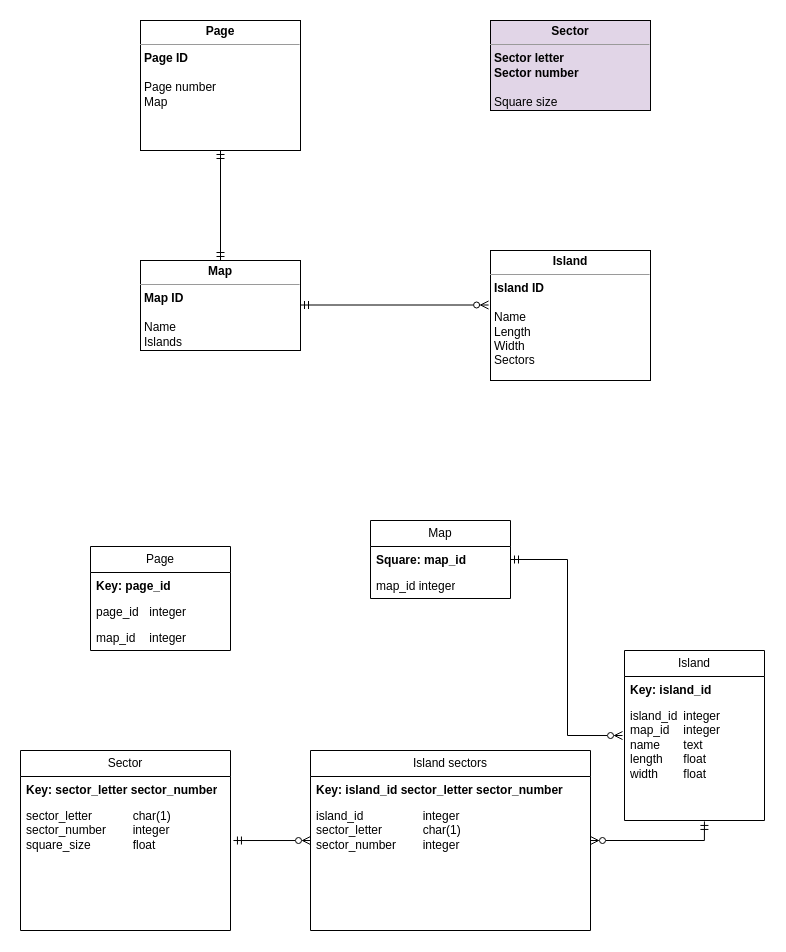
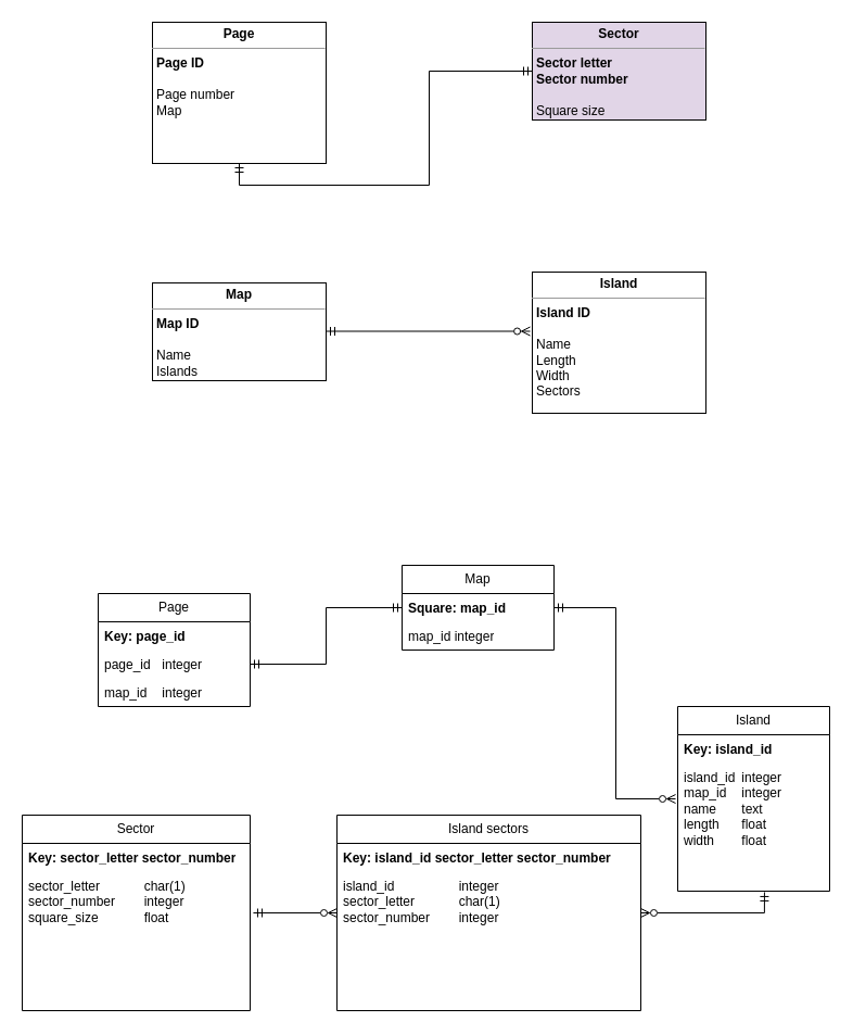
  <mxCell id="0" />
  <mxCell id="1" parent="0" />
- <mxCell id="2" style="edgeStyle=orthogonalEdgeStyle;rounded=0;orthogonalLoop=1;jettySize=auto;html=1;exitX=0.5;exitY=1;exitDx=0;exitDy=0;entryX=0.5;entryY=0;entryDx=0;entryDy=0;endArrow=ERmandOne;endFill=0;startArrow=ERmandOne;startFill=0;" parent="1" source="3" target="4" edge="1"><mxGeometry relative="1" as="geometry" /></mxCell>
+ <mxCell id="2" style="edgeStyle=orthogonalEdgeStyle;rounded=0;orthogonalLoop=1;jettySize=auto;html=1;exitX=0.5;exitY=1;exitDx=0;exitDy=0;endArrow=ERmandOne;endFill=0;startArrow=ERmandOne;startFill=0;" parent="1" source="3" target="6" edge="1"><mxGeometry relative="1" as="geometry" /></mxCell>
  <mxCell id="3" value="&lt;p style=&quot;margin:0px;margin-top:4px;text-align:center;&quot;&gt;&lt;b&gt;Page&lt;/b&gt;&lt;/p&gt;&lt;hr size=&quot;1&quot;&gt;&lt;p style=&quot;margin:0px;margin-left:4px;&quot;&gt;&lt;b&gt;Page ID&lt;/b&gt;&lt;/p&gt;&lt;p style=&quot;margin:0px;margin-left:4px;&quot;&gt;&lt;br&gt;&lt;/p&gt;&lt;p style=&quot;margin:0px;margin-left:4px;&quot;&gt;Page number&lt;/p&gt;&lt;p style=&quot;margin:0px;margin-left:4px;&quot;&gt;Map&lt;/p&gt;&lt;p style=&quot;margin:0px;margin-left:4px;&quot;&gt;&lt;br&gt;&lt;/p&gt;" style="verticalAlign=top;align=left;overflow=fill;fontSize=12;fontFamily=Helvetica;html=1;whiteSpace=wrap;" parent="1" vertex="1"><mxGeometry x="140" y="20" width="160" height="130" as="geometry" /></mxCell>
  <mxCell id="4" value="&lt;p style=&quot;margin:0px;margin-top:4px;text-align:center;&quot;&gt;&lt;b&gt;Map&lt;/b&gt;&lt;/p&gt;&lt;hr size=&quot;1&quot;&gt;&lt;p style=&quot;margin:0px;margin-left:4px;&quot;&gt;&lt;b&gt;Map ID&lt;/b&gt;&lt;/p&gt;&lt;p style=&quot;margin:0px;margin-left:4px;&quot;&gt;&lt;br&gt;&lt;/p&gt;&lt;p style=&quot;margin:0px;margin-left:4px;&quot;&gt;Name&lt;/p&gt;&lt;p style=&quot;margin:0px;margin-left:4px;&quot;&gt;Islands&lt;/p&gt;&lt;p style=&quot;margin:0px;margin-left:4px;&quot;&gt;&lt;br&gt;&lt;/p&gt;" style="verticalAlign=top;align=left;overflow=fill;fontSize=12;fontFamily=Helvetica;html=1;whiteSpace=wrap;" parent="1" vertex="1"><mxGeometry x="140" y="260" width="160" height="90" as="geometry" /></mxCell>
  <mxCell id="5" value="&lt;p style=&quot;margin:0px;margin-top:4px;text-align:center;&quot;&gt;&lt;b&gt;Island&lt;/b&gt;&lt;/p&gt;&lt;hr size=&quot;1&quot;&gt;&lt;p style=&quot;margin:0px;margin-left:4px;&quot;&gt;&lt;b&gt;Island ID&lt;/b&gt;&lt;/p&gt;&lt;p style=&quot;margin:0px;margin-left:4px;&quot;&gt;&lt;br&gt;&lt;/p&gt;&lt;p style=&quot;margin:0px;margin-left:4px;&quot;&gt;Name&lt;/p&gt;&lt;p style=&quot;margin:0px;margin-left:4px;&quot;&gt;Length&lt;/p&gt;&lt;p style=&quot;margin:0px;margin-left:4px;&quot;&gt;Width&lt;/p&gt;&lt;p style=&quot;margin:0px;margin-left:4px;&quot;&gt;Sectors&lt;/p&gt;&lt;p style=&quot;margin:0px;margin-left:4px;&quot;&gt;&lt;br&gt;&lt;/p&gt;" style="verticalAlign=top;align=left;overflow=fill;fontSize=12;fontFamily=Helvetica;html=1;whiteSpace=wrap;" parent="1" vertex="1"><mxGeometry x="490" y="250" width="160" height="130" as="geometry" /></mxCell>
  <mxCell id="6" value="&lt;p style=&quot;margin:0px;margin-top:4px;text-align:center;&quot;&gt;&lt;b&gt;Sector&lt;/b&gt;&lt;/p&gt;&lt;hr size=&quot;1&quot;&gt;&lt;p style=&quot;margin:0px;margin-left:4px;&quot;&gt;&lt;b&gt;Sector letter&lt;/b&gt;&lt;/p&gt;&lt;p style=&quot;margin:0px;margin-left:4px;&quot;&gt;&lt;b&gt;Sector number&lt;/b&gt;&lt;/p&gt;&lt;p style=&quot;margin:0px;margin-left:4px;&quot;&gt;&lt;br&gt;&lt;/p&gt;&lt;p style=&quot;margin:0px;margin-left:4px;&quot;&gt;Square size&lt;/p&gt;&lt;p style=&quot;margin:0px;margin-left:4px;&quot;&gt;&lt;br&gt;&lt;/p&gt;&lt;p style=&quot;margin:0px;margin-left:4px;&quot;&gt;&lt;br&gt;&lt;/p&gt;&lt;p style=&quot;margin:0px;margin-left:4px;&quot;&gt;&lt;br&gt;&lt;/p&gt;" style="verticalAlign=top;align=left;overflow=fill;fontSize=12;fontFamily=Helvetica;html=1;whiteSpace=wrap;fillColor=#e1d5e7;" parent="1" vertex="1"><mxGeometry x="490" y="20" width="160" height="90" as="geometry" /></mxCell>
  <mxCell id="7" style="rounded=0;orthogonalLoop=1;jettySize=auto;html=1;exitX=1;exitY=0.5;exitDx=0;exitDy=0;entryX=-0.012;entryY=0.423;entryDx=0;entryDy=0;entryPerimeter=0;edgeStyle=orthogonalEdgeStyle;endArrow=ERzeroToMany;endFill=0;startArrow=ERmandOne;startFill=0;" parent="1" edge="1"><mxGeometry relative="1" as="geometry"><mxPoint x="300" y="304.51" as="sourcePoint" /><mxPoint x="488.08" y="304.5" as="targetPoint" /></mxGeometry></mxCell>
  <mxCell id="8" value="Page" style="swimlane;fontStyle=0;childLayout=stackLayout;horizontal=1;startSize=26;fillColor=none;horizontalStack=0;resizeParent=1;resizeParentMax=0;resizeLast=0;collapsible=1;marginBottom=0;whiteSpace=wrap;html=1;" parent="1" vertex="1"><mxGeometry x="90" y="546" width="140" height="104" as="geometry" /></mxCell>
  <mxCell id="9" value="&lt;b&gt;Key: page_id&lt;/b&gt;" style="text;strokeColor=none;fillColor=none;align=left;verticalAlign=top;spacingLeft=4;spacingRight=4;overflow=hidden;rotatable=0;points=[[0,0.5],[1,0.5]];portConstraint=eastwest;whiteSpace=wrap;html=1;" parent="8" vertex="1"><mxGeometry y="26" width="140" height="26" as="geometry" /></mxCell>
  <mxCell id="10" value="page_id &lt;span style=&quot;white-space: pre;&quot;&gt;&#09;&lt;/span&gt;integer" style="text;strokeColor=none;fillColor=none;align=left;verticalAlign=top;spacingLeft=4;spacingRight=4;overflow=hidden;rotatable=0;points=[[0,0.5],[1,0.5]];portConstraint=eastwest;whiteSpace=wrap;html=1;" parent="8" vertex="1"><mxGeometry y="52" width="140" height="26" as="geometry" /></mxCell>
  <mxCell id="11" value="map_id &lt;span style=&quot;white-space: pre;&quot;&gt;&#09;&lt;/span&gt;integer" style="text;strokeColor=none;fillColor=none;align=left;verticalAlign=top;spacingLeft=4;spacingRight=4;overflow=hidden;rotatable=0;points=[[0,0.5],[1,0.5]];portConstraint=eastwest;whiteSpace=wrap;html=1;" parent="8" vertex="1"><mxGeometry y="78" width="140" height="26" as="geometry" /></mxCell>
  <mxCell id="12" value="Map" style="swimlane;fontStyle=0;childLayout=stackLayout;horizontal=1;startSize=26;fillColor=none;horizontalStack=0;resizeParent=1;resizeParentMax=0;resizeLast=0;collapsible=1;marginBottom=0;whiteSpace=wrap;html=1;" parent="1" vertex="1"><mxGeometry x="370" y="520" width="140" height="78" as="geometry" /></mxCell>
  <mxCell id="13" value="&lt;b&gt;Square: map_id&lt;/b&gt;" style="text;strokeColor=none;fillColor=none;align=left;verticalAlign=top;spacingLeft=4;spacingRight=4;overflow=hidden;rotatable=0;points=[[0,0.5],[1,0.5]];portConstraint=eastwest;whiteSpace=wrap;html=1;" parent="12" vertex="1"><mxGeometry y="26" width="140" height="26" as="geometry" /></mxCell>
  <mxCell id="14" value="map_id integer" style="text;strokeColor=none;fillColor=none;align=left;verticalAlign=top;spacingLeft=4;spacingRight=4;overflow=hidden;rotatable=0;points=[[0,0.5],[1,0.5]];portConstraint=eastwest;whiteSpace=wrap;html=1;" parent="12" vertex="1"><mxGeometry y="52" width="140" height="26" as="geometry" /></mxCell>
+ <mxCell id="15" style="edgeStyle=orthogonalEdgeStyle;rounded=0;orthogonalLoop=1;jettySize=auto;html=1;exitX=1;exitY=0.5;exitDx=0;exitDy=0;startArrow=ERmandOne;startFill=0;endArrow=ERmandOne;endFill=0;entryX=0;entryY=0.5;entryDx=0;entryDy=0;" parent="1" source="10" target="13" edge="1"><mxGeometry relative="1" as="geometry"><mxPoint x="340" y="585" as="targetPoint" /></mxGeometry></mxCell>
  <mxCell id="16" value="Island" style="swimlane;fontStyle=0;childLayout=stackLayout;horizontal=1;startSize=26;fillColor=none;horizontalStack=0;resizeParent=1;resizeParentMax=0;resizeLast=0;collapsible=1;marginBottom=0;whiteSpace=wrap;html=1;" parent="1" vertex="1"><mxGeometry x="624" y="650" width="140" height="170" as="geometry" /></mxCell>
  <mxCell id="17" value="&lt;b&gt;Key: island_id&lt;/b&gt;" style="text;strokeColor=none;fillColor=none;align=left;verticalAlign=top;spacingLeft=4;spacingRight=4;overflow=hidden;rotatable=0;points=[[0,0.5],[1,0.5]];portConstraint=eastwest;whiteSpace=wrap;html=1;" parent="16" vertex="1"><mxGeometry y="26" width="140" height="26" as="geometry" /></mxCell>
  <mxCell id="18" value="island_id &lt;span style=&quot;white-space: pre;&quot;&gt;&#09;&lt;/span&gt;integer&lt;br&gt;map_id &lt;span style=&quot;white-space: pre;&quot;&gt;&#09;&lt;/span&gt;integer&lt;br&gt;name &lt;span style=&quot;white-space: pre;&quot;&gt;&#09;&lt;/span&gt;text&lt;br&gt;length &lt;span style=&quot;white-space: pre;&quot;&gt;&#09;&lt;/span&gt;float&lt;br&gt;width &lt;span style=&quot;white-space: pre;&quot;&gt;&#09;&lt;/span&gt;float" style="text;strokeColor=none;fillColor=none;align=left;verticalAlign=top;spacingLeft=4;spacingRight=4;overflow=hidden;rotatable=0;points=[[0,0.5],[1,0.5]];portConstraint=eastwest;whiteSpace=wrap;html=1;" parent="16" vertex="1"><mxGeometry y="52" width="140" height="118" as="geometry" /></mxCell>
  <mxCell id="19" style="edgeStyle=orthogonalEdgeStyle;rounded=0;orthogonalLoop=1;jettySize=auto;html=1;exitX=1;exitY=0.5;exitDx=0;exitDy=0;entryX=-0.014;entryY=0.28;entryDx=0;entryDy=0;entryPerimeter=0;startArrow=ERmandOne;startFill=0;endArrow=ERzeroToMany;endFill=0;" parent="1" source="13" target="18" edge="1"><mxGeometry relative="1" as="geometry" /></mxCell>
  <mxCell id="20" value="Sector" style="swimlane;fontStyle=0;childLayout=stackLayout;horizontal=1;startSize=26;fillColor=none;horizontalStack=0;resizeParent=1;resizeParentMax=0;resizeLast=0;collapsible=1;marginBottom=0;whiteSpace=wrap;html=1;" parent="1" vertex="1"><mxGeometry x="20" y="750" width="210" height="180" as="geometry" /></mxCell>
  <mxCell id="21" value="&lt;b&gt;Key: sector_letter sector_number&lt;/b&gt;" style="text;strokeColor=none;fillColor=none;align=left;verticalAlign=top;spacingLeft=4;spacingRight=4;overflow=hidden;rotatable=0;points=[[0,0.5],[1,0.5]];portConstraint=eastwest;whiteSpace=wrap;html=1;" parent="20" vertex="1"><mxGeometry y="26" width="210" height="26" as="geometry" /></mxCell>
  <mxCell id="22" value="sector_letter &lt;span style=&quot;white-space: pre;&quot;&gt;&#09;&lt;/span&gt;&lt;span style=&quot;white-space: pre;&quot;&gt;&#09;&lt;/span&gt;char(1)&lt;br&gt;sector_number &lt;span style=&quot;white-space: pre;&quot;&gt;&#09;&lt;/span&gt;integer&lt;br&gt;square_size&lt;span style=&quot;white-space: pre;&quot;&gt;&#09;&lt;/span&gt;&lt;span style=&quot;white-space: pre;&quot;&gt;&#09;&lt;/span&gt;float" style="text;strokeColor=none;fillColor=none;align=left;verticalAlign=top;spacingLeft=4;spacingRight=4;overflow=hidden;rotatable=0;points=[[0,0.5],[1,0.5]];portConstraint=eastwest;whiteSpace=wrap;html=1;" parent="20" vertex="1"><mxGeometry y="52" width="210" height="128" as="geometry" /></mxCell>
  <mxCell id="23" value="Island sectors" style="swimlane;fontStyle=0;childLayout=stackLayout;horizontal=1;startSize=26;fillColor=none;horizontalStack=0;resizeParent=1;resizeParentMax=0;resizeLast=0;collapsible=1;marginBottom=0;whiteSpace=wrap;html=1;" parent="1" vertex="1"><mxGeometry x="310" y="750" width="280" height="180" as="geometry" /></mxCell>
  <mxCell id="24" value="&lt;b&gt;Key: island_id sector_letter sector_number&lt;/b&gt;" style="text;strokeColor=none;fillColor=none;align=left;verticalAlign=top;spacingLeft=4;spacingRight=4;overflow=hidden;rotatable=0;points=[[0,0.5],[1,0.5]];portConstraint=eastwest;whiteSpace=wrap;html=1;" parent="23" vertex="1"><mxGeometry y="26" width="280" height="26" as="geometry" /></mxCell>
  <mxCell id="25" value="island_id&lt;span style=&quot;white-space: pre;&quot;&gt;&#09;&lt;/span&gt;&lt;span style=&quot;white-space: pre;&quot;&gt;&#09;&lt;/span&gt;&lt;span style=&quot;white-space: pre;&quot;&gt;&#09;&lt;/span&gt;integer&lt;br&gt;sector_letter&lt;span style=&quot;white-space: pre;&quot;&gt;&#09;&lt;/span&gt;&lt;span style=&quot;white-space: pre;&quot;&gt;&#09;&lt;/span&gt;char(1)&lt;br&gt;sector_number&lt;span style=&quot;white-space: pre;&quot;&gt;&#09;&lt;/span&gt;integer" style="text;strokeColor=none;fillColor=none;align=left;verticalAlign=top;spacingLeft=4;spacingRight=4;overflow=hidden;rotatable=0;points=[[0,0.5],[1,0.5]];portConstraint=eastwest;whiteSpace=wrap;html=1;" parent="23" vertex="1"><mxGeometry y="52" width="280" height="128" as="geometry" /></mxCell>
  <mxCell id="26" style="edgeStyle=orthogonalEdgeStyle;rounded=0;orthogonalLoop=1;jettySize=auto;html=1;entryX=1.014;entryY=0.297;entryDx=0;entryDy=0;entryPerimeter=0;endArrow=ERmandOne;endFill=0;startArrow=ERzeroToMany;startFill=0;" parent="1" source="23" target="22" edge="1"><mxGeometry relative="1" as="geometry" /></mxCell>
  <mxCell id="27" style="edgeStyle=orthogonalEdgeStyle;rounded=0;orthogonalLoop=1;jettySize=auto;html=1;entryX=0.571;entryY=1.008;entryDx=0;entryDy=0;entryPerimeter=0;startArrow=ERzeroToMany;startFill=0;endArrow=ERmandOne;endFill=0;" parent="1" source="23" target="18" edge="1"><mxGeometry relative="1" as="geometry" /></mxCell>
